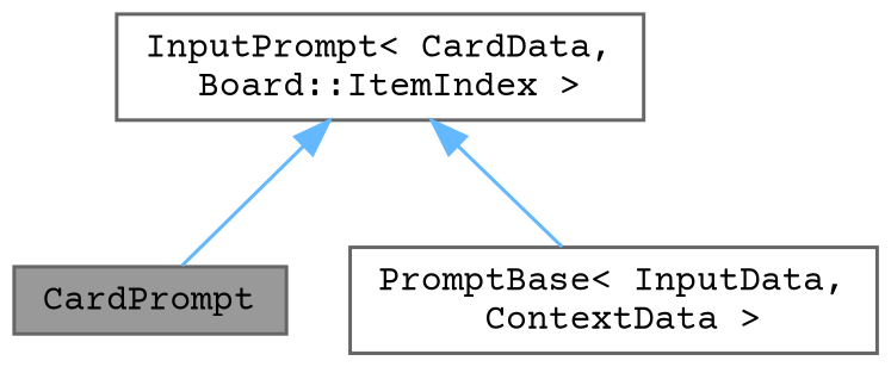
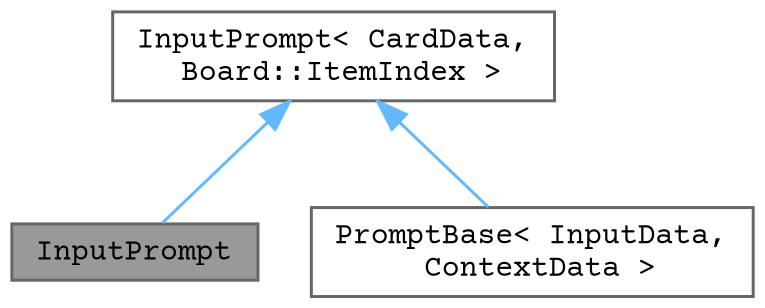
  digraph {
    fontname="Courier Prime"
    node [color=gray40 fillcolor=white fontname="Courier Prime" fontsize=10 shape=box style=filled]
    edge [color=steelblue1 dir=back fontname="Courier Prime" fontsize=10 labelfontname=Helvetica labelfontsize=10 style=solid]
-   n1 [fillcolor=grey60 fontcolor=black height=0.2 label=CardPrompt width=0.4]
+   n1 [fillcolor=grey60 fontcolor=black height=0.2 label=InputPrompt width=0.4]
    n2 [height=0.2 label="InputPrompt\< CardData,\l Board::ItemIndex \>" width=0.4]
    n3 [height=0.2 label="PromptBase\< InputData,\l ContextData \>" width=0.4]
    n2 -> n1
    n2 -> n3
  }
